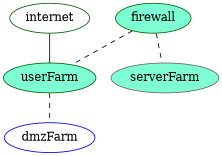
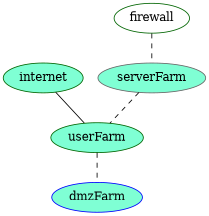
  digraph {
    node [color=darkgreen fillcolor=white style=filled]
    edge [dir=none style=dashed]
    userFarm [fillcolor=aquamarine]
-   internet
+   internet [fillcolor=aquamarine]
    serverFarm [color=gray40 fillcolor=aquamarine]
-   firewall [fillcolor=aquamarine]
-   dmzFarm [color=blue]
+   firewall
+   dmzFarm [color=blue fillcolor=aquamarine]
    userFarm -> dmzFarm
    internet -> userFarm [style=solid]
-   firewall -> userFarm
+   serverFarm -> userFarm
    firewall -> serverFarm
  }
